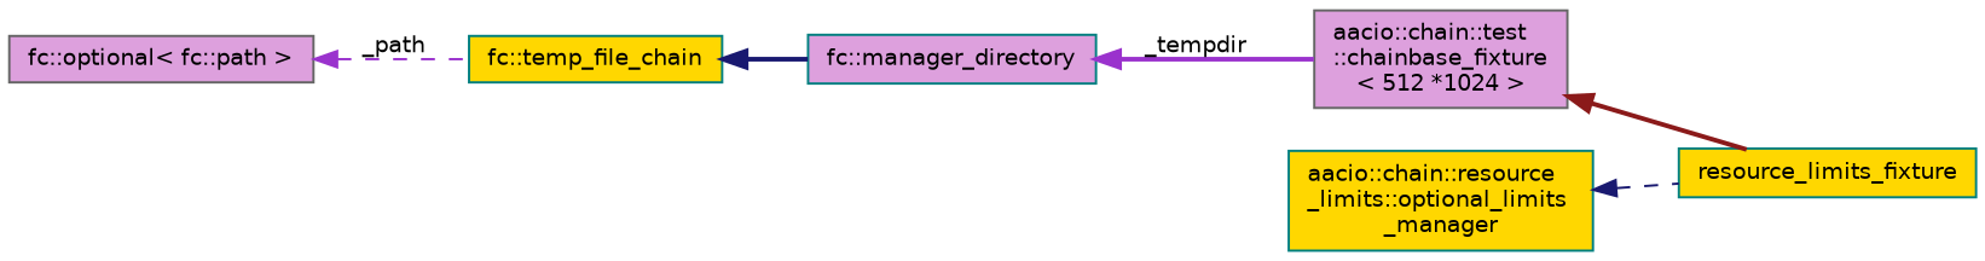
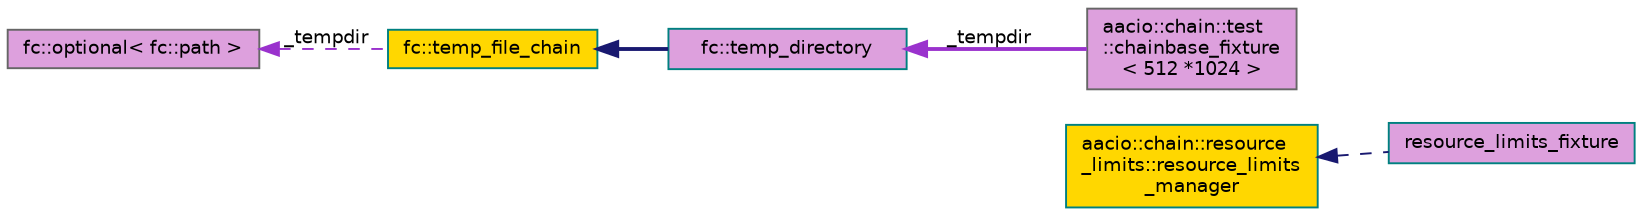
  digraph {
    rankdir=LR
    node [color=teal fillcolor=plum fontname=Helvetica fontsize=10 shape=record style=filled]
    edge [color=darkorchid3 dir=back fontname=Helvetica fontsize=10 labelfontname=Helvetica labelfontsize=10 style=bold]
-   n1 [fillcolor=gold fontcolor=black height=0.2 label=resource_limits_fixture width=0.4]
+   n1 [fontcolor=black height=0.2 label=resource_limits_fixture width=0.4]
    n2 [color=gray40 height=0.2 label="aacio::chain::test\l::chainbase_fixture\l\< 512 *1024 \>" width=0.4]
-   n3 [height=0.2 label="fc::manager_directory" width=0.4]
+   n3 [height=0.2 label="fc::temp_directory" width=0.4]
    n4 [fillcolor=gold height=0.2 label="fc::temp_file_chain" width=0.4]
    n5 [color=gray40 height=0.2 label="fc::optional\< fc::path \>" width=0.4]
-   n6 [fillcolor=gold height=0.2 label="aacio::chain::resource\l_limits::optional_limits\l_manager" width=0.4]
-   n2 -> n1 [color=firebrick4]
+   n6 [fillcolor=gold height=0.2 label="aacio::chain::resource\l_limits::resource_limits\l_manager" width=0.4]
    n3 -> n2 [label=" _tempdir"]
    n4 -> n3 [color=midnightblue]
-   n5 -> n4 [label=" _path" style=dashed]
+   n5 -> n4 [label=" _tempdir" style=dashed]
    n6 -> n1 [color=midnightblue style=dashed]
  }
